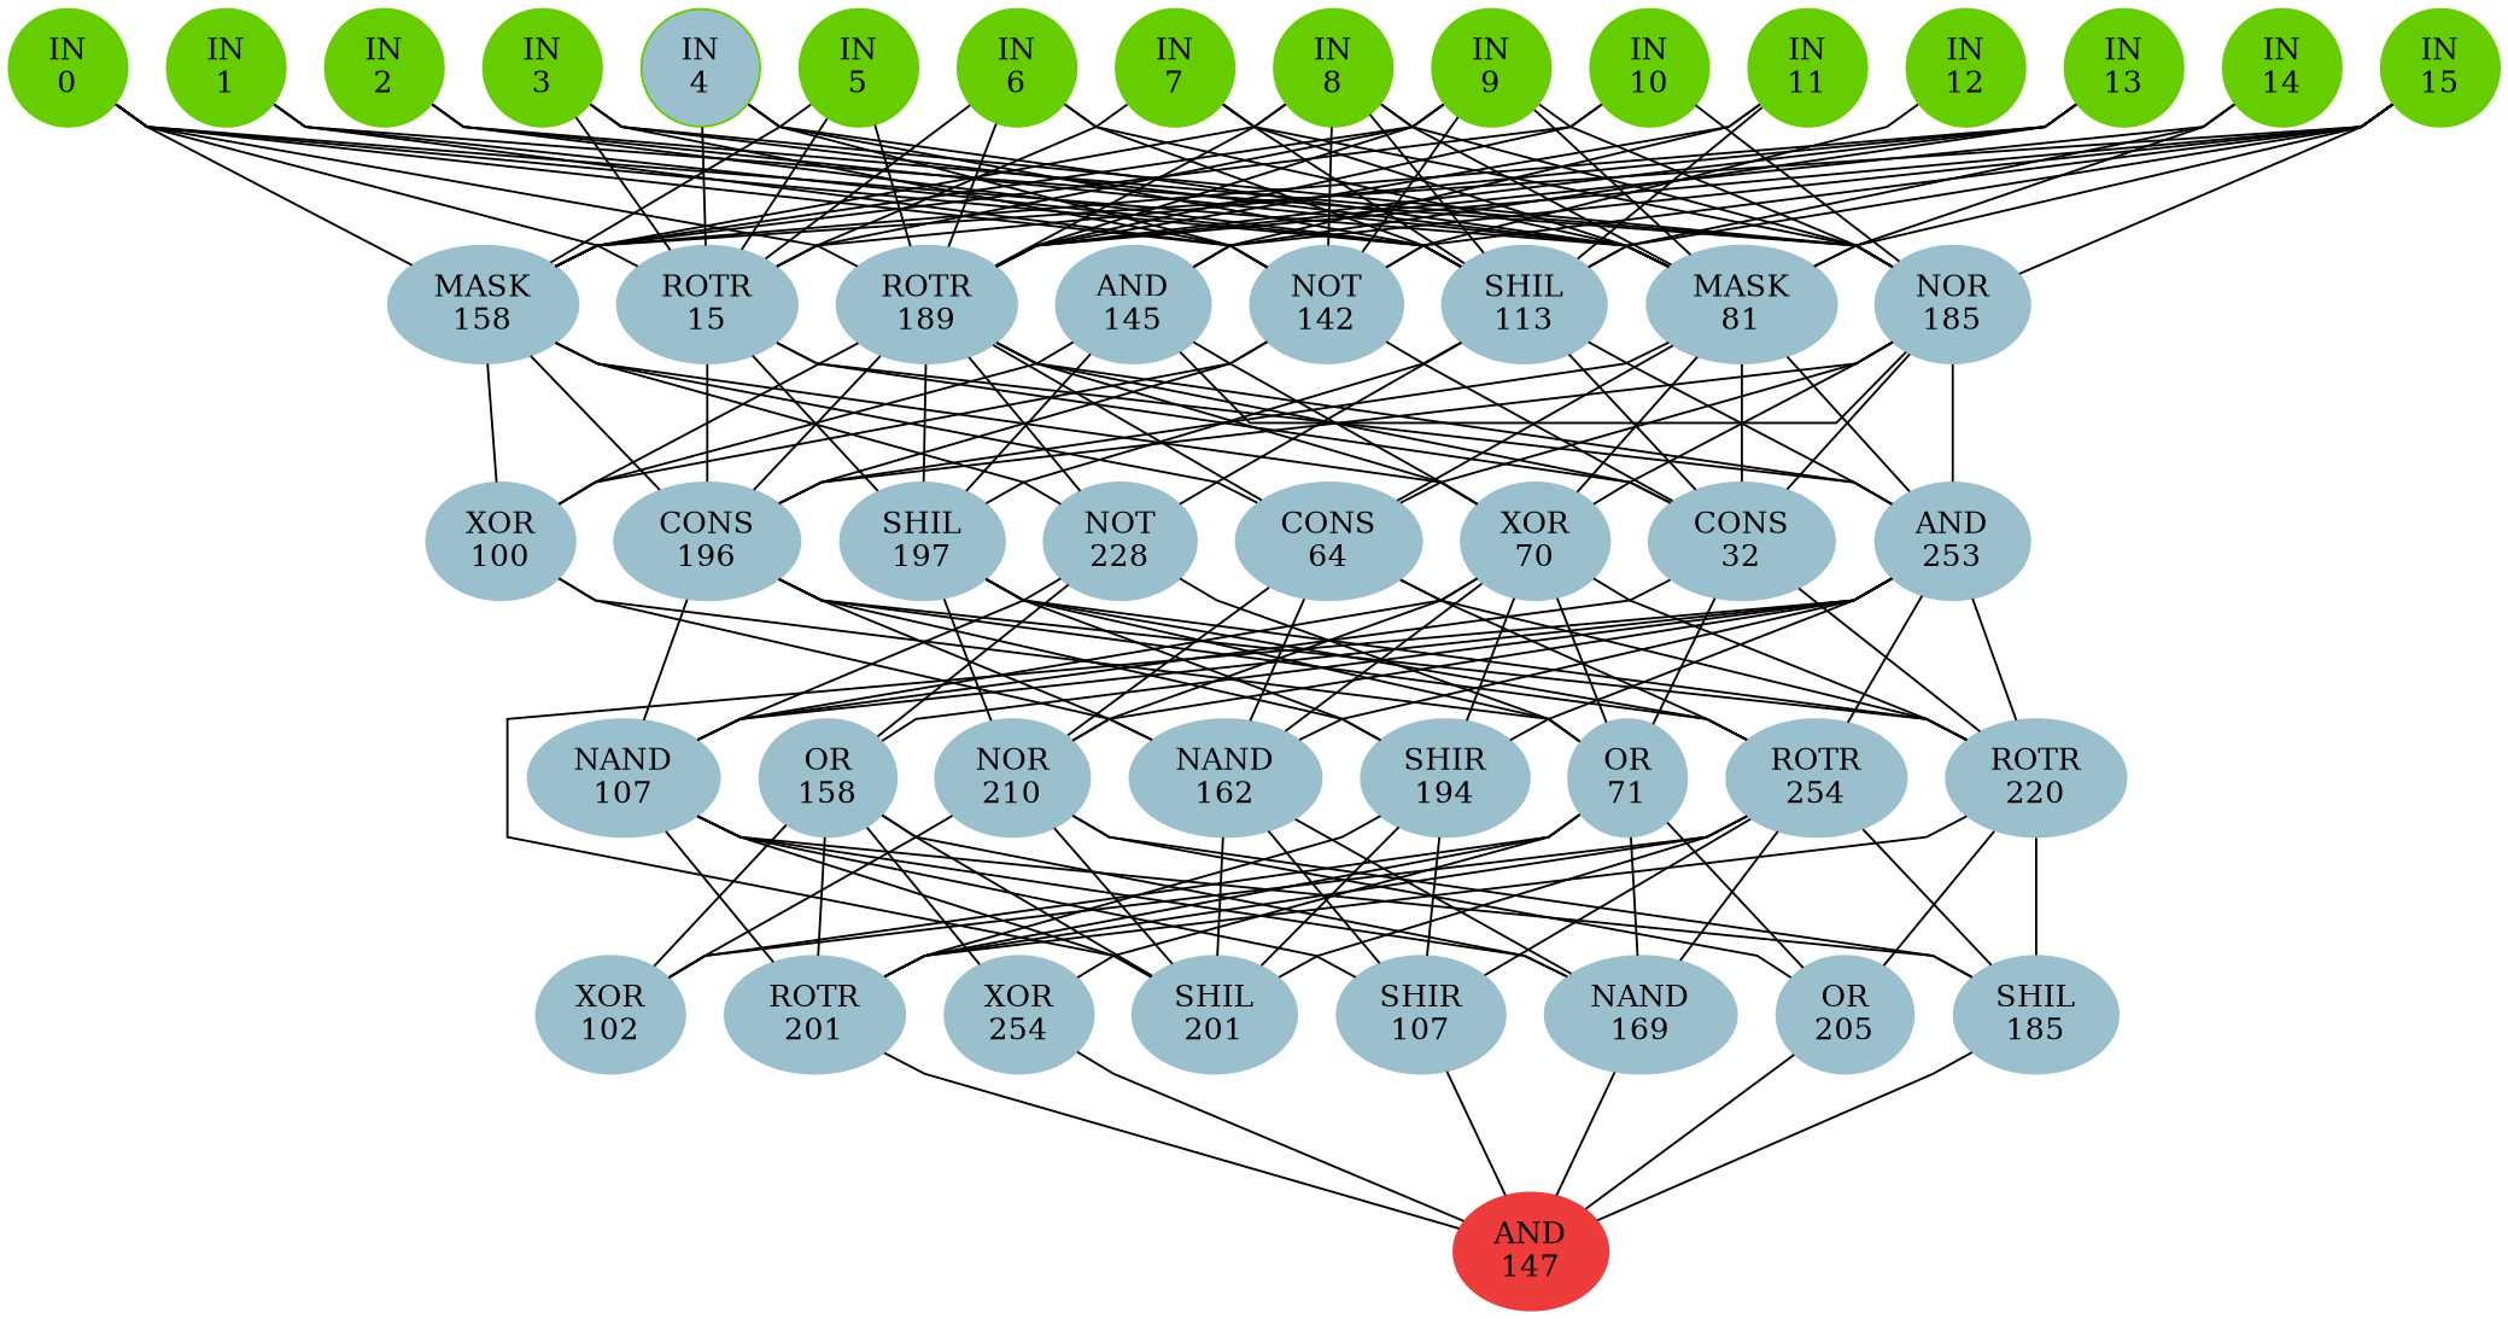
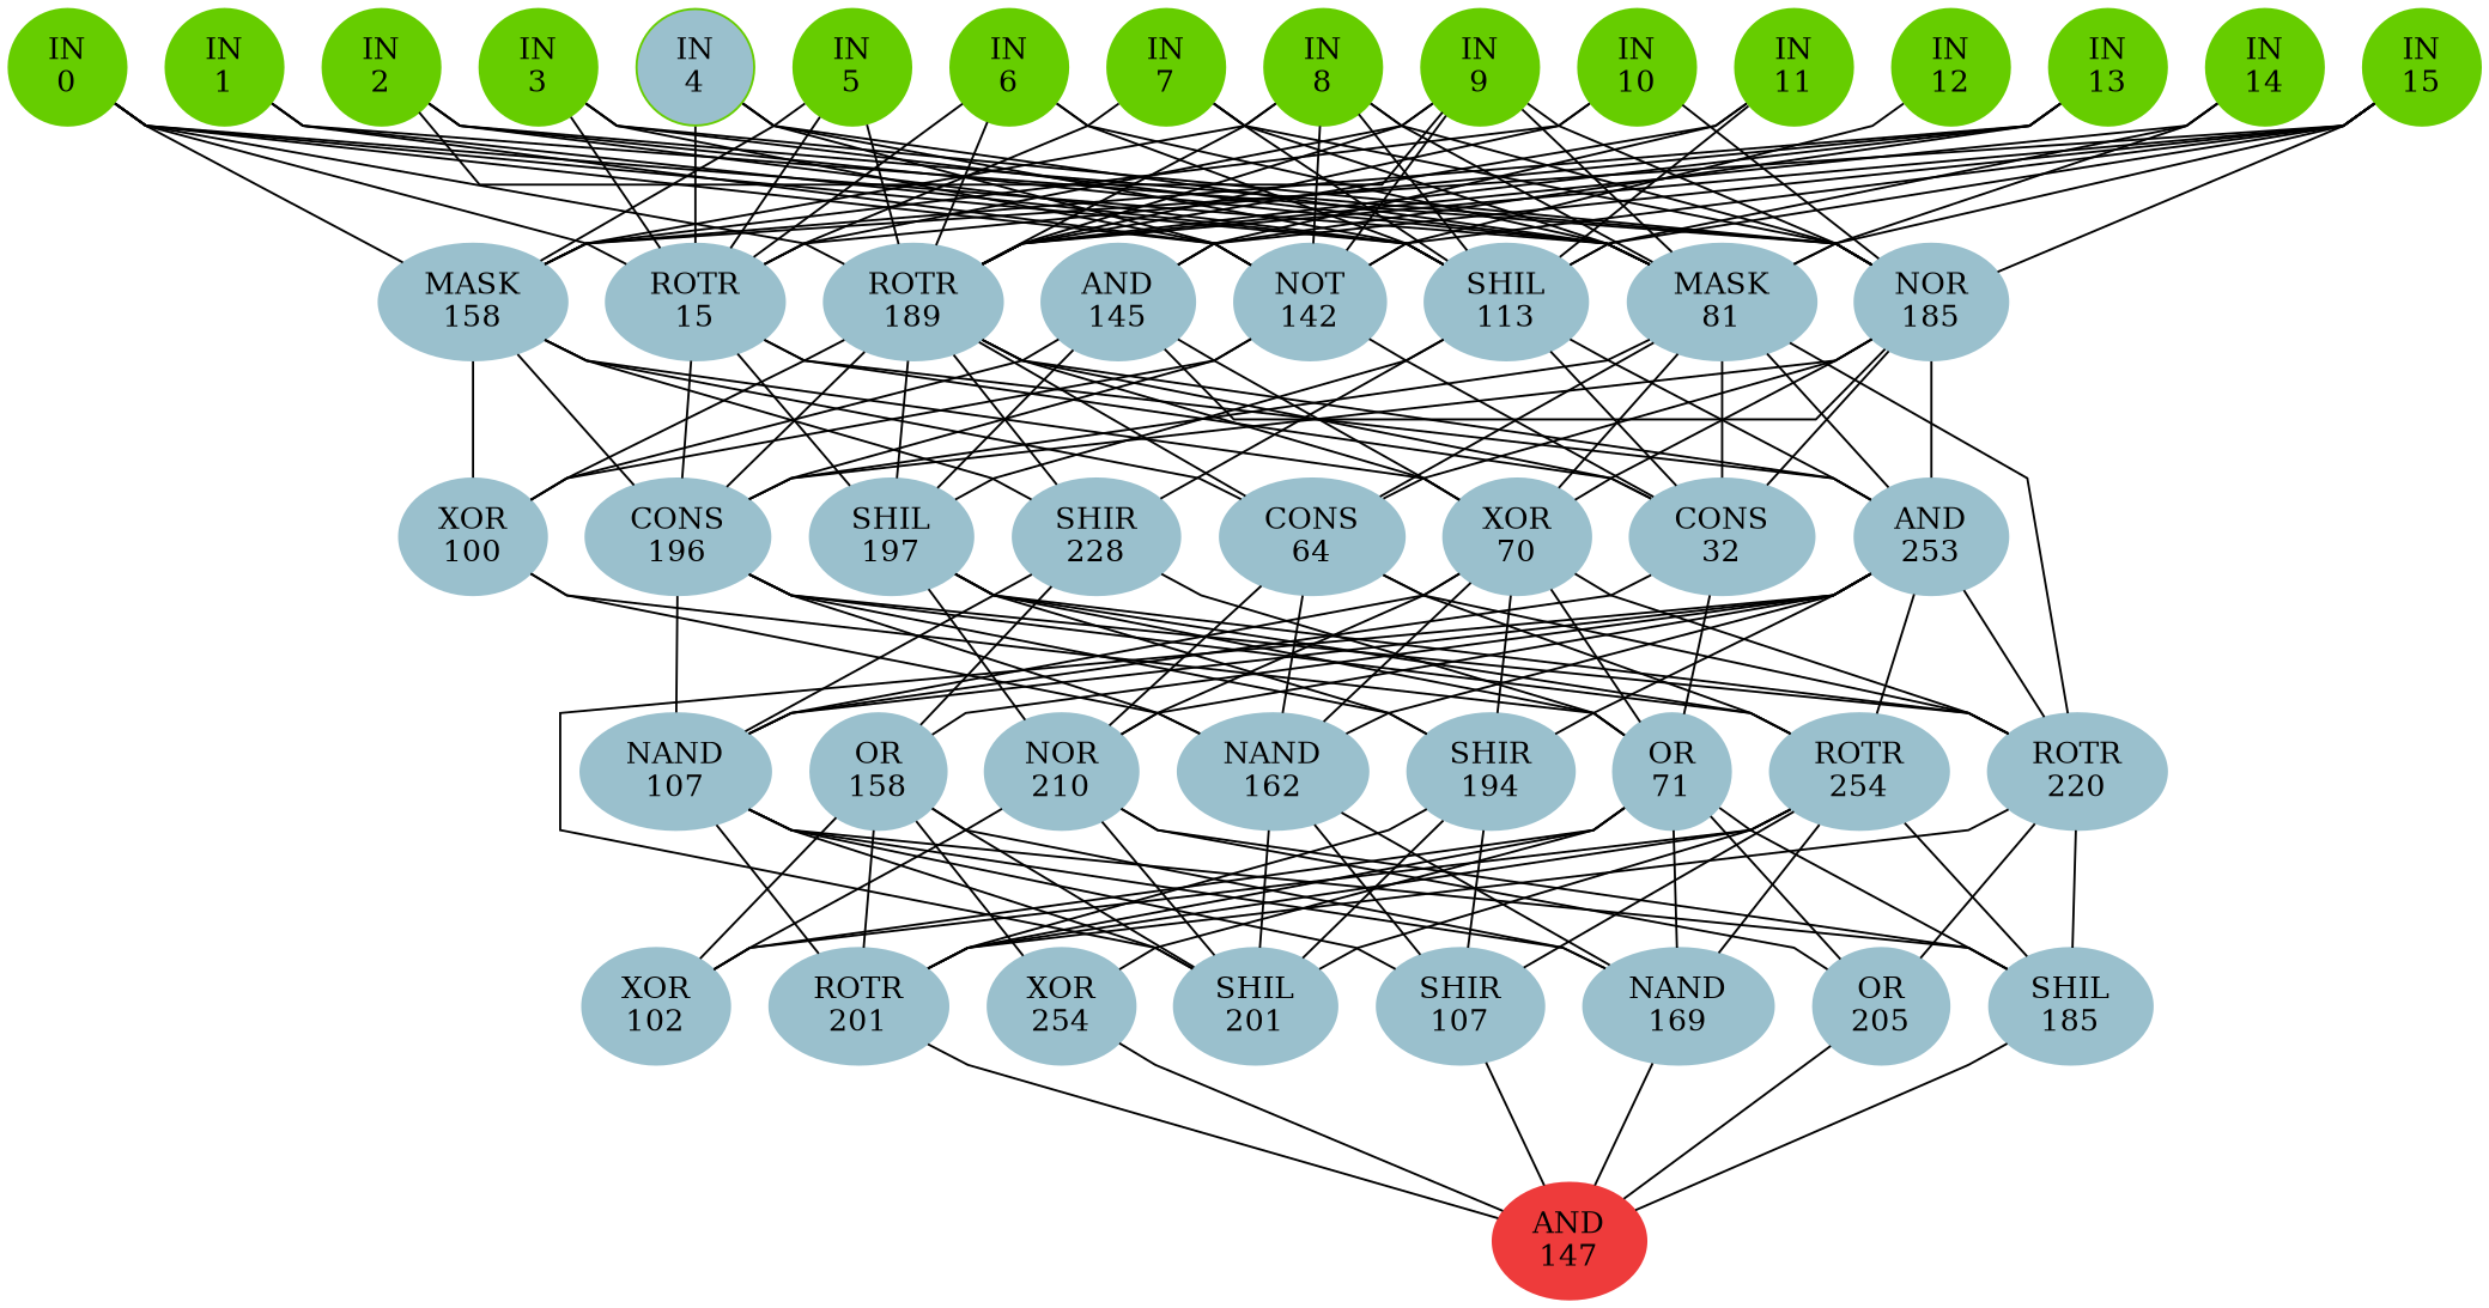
  graph {
    ordering=out
    rankdir=BT
    ranksep=0.75
    splines=polyline
    node [color=lightblue3 style=filled]
    edge [style=solid]
    n1 [color=chartreuse3 label="IN\n0"]
    n2 [color=chartreuse3 label="IN\n1"]
    n3 [color=chartreuse3 label="IN\n2"]
    n4 [color=chartreuse3 label="IN\n3"]
    n5 [color=chartreuse3 fillcolor=lightblue3 label="IN\n4"]
    n6 [color=chartreuse3 label="IN\n5"]
    n7 [color=chartreuse3 label="IN\n6"]
    n8 [color=chartreuse3 label="IN\n7"]
    n9 [color=chartreuse3 label="IN\n8"]
    n10 [color=chartreuse3 label="IN\n9"]
    n11 [color=chartreuse3 label="IN\n10"]
    n12 [color=chartreuse3 label="IN\n11"]
    n13 [color=chartreuse3 label="IN\n12"]
    n14 [color=chartreuse3 label="IN\n13"]
    n15 [color=chartreuse3 label="IN\n14"]
    n16 [color=chartreuse3 label="IN\n15"]
    n17 [label="MASK\n158"]
    n18 [label="ROTR\n15"]
    n19 [label="ROTR\n189"]
    n20 [label="AND\n145"]
    n21 [label="NOT\n142"]
    n22 [label="SHIL\n113"]
    n23 [label="MASK\n81"]
    n24 [label="NOR\n185"]
    n25 [label="XOR\n100"]
    n26 [label="CONS\n196"]
    n27 [label="SHIL\n197"]
-   n28 [label="NOT\n228"]
+   n28 [label="SHIR\n228"]
    n29 [label="CONS\n64"]
    n30 [label="XOR\n70"]
    n31 [label="CONS\n32"]
    n32 [label="AND\n253"]
    n33 [label="NAND\n107"]
    n34 [label="OR\n158"]
    n35 [label="NOR\n210"]
    n36 [label="NAND\n162"]
    n37 [label="SHIR\n194"]
    n38 [label="OR\n71"]
    n39 [label="ROTR\n254"]
    n40 [label="ROTR\n220"]
    n41 [label="XOR\n102"]
    n42 [label="ROTR\n201"]
    n43 [label="XOR\n254"]
    n44 [label="SHIL\n201"]
    n45 [label="SHIR\n107"]
    n46 [label="NAND\n169"]
    n47 [label="OR\n205"]
    n48 [label="SHIL\n185"]
    n49 [color=brown2 label="AND\n147"]
    subgraph sub_1 {
      rank=same
      n1
      n2
      n3
      n4
      n5
      n6
      n7
      n8
      n9
      n10
      n11
      n12
      n13
      n14
      n15
      n16
    }
    subgraph sub_2 {
      rank=same
      n17
      n18
      n19
      n20
      n21
      n22
      n23
      n24
    }
    subgraph sub_3 {
      rank=same
      n25
      n26
      n27
      n28
      n29
      n30
      n31
      n32
    }
    subgraph sub_4 {
      rank=same
      n33
      n34
      n35
      n36
      n37
      n38
      n39
      n40
    }
    subgraph sub_5 {
      rank=same
      n41
      n42
      n43
      n44
      n45
      n46
      n47
      n48
    }
    subgraph sub_6 {
      rank=same
      n49
    }
    n1 -- n2 [style=invis]
    n2 -- n3 [style=invis]
    n3 -- n4 [style=invis]
    n4 -- n5 [style=invis]
    n5 -- n6 [style=invis]
    n6 -- n7 [style=invis]
    n7 -- n8 [style=invis]
    n8 -- n9 [style=invis]
    n9 -- n10 [style=invis]
    n10 -- n11 [style=invis]
    n11 -- n12 [style=invis]
    n12 -- n13 [style=invis]
    n13 -- n14 [style=invis]
    n14 -- n15 [style=invis]
    n15 -- n16 [style=invis]
    n17 -- n1
    n17 -- n6
    n17 -- n9
-   n17 -- n10
+   n3 -- n10
    n17 -- n11
    n17 -- n14
    n17 -- n16
    n17 -- n18 [style=invis]
    n18 -- n1
    n18 -- n4
    n18 -- n5
    n18 -- n6
    n18 -- n7
    n18 -- n8
    n18 -- n10
    n18 -- n14
    n18 -- n19 [style=invis]
    n19 -- n1
    n19 -- n6
    n19 -- n7
    n19 -- n9
    n19 -- n10
    n19 -- n11
    n19 -- n12
    n19 -- n14
    n19 -- n15
    n19 -- n16
    n19 -- n20 [style=invis]
    n20 -- n12
    n20 -- n14
    n20 -- n16
    n20 -- n21 [style=invis]
    n20 -- n24
    n21 -- n1
    n21 -- n2
    n21 -- n4
    n21 -- n5
    n21 -- n9
    n21 -- n10
    n21 -- n13
    n21 -- n16
    n21 -- n22 [style=invis]
    n22 -- n1
    n22 -- n2
    n22 -- n3
    n22 -- n5
    n22 -- n7
    n22 -- n8
    n22 -- n9
    n22 -- n12
    n22 -- n15
    n22 -- n16
    n22 -- n23 [style=invis]
    n23 -- n1
    n23 -- n3
    n23 -- n4
    n23 -- n5
    n23 -- n7
    n23 -- n8
    n23 -- n9
    n23 -- n10
    n23 -- n15
    n23 -- n16
    n23 -- n24 [style=invis]
    n24 -- n2
    n24 -- n3
    n24 -- n4
    n24 -- n8
    n24 -- n9
    n24 -- n10
    n24 -- n11
    n24 -- n16
    n25 -- n17
    n25 -- n19
    n25 -- n20
    n25 -- n21
    n25 -- n26 [style=invis]
    n26 -- n17
    n26 -- n18
    n26 -- n19
    n26 -- n21
    n26 -- n23
    n26 -- n24
    n26 -- n27 [style=invis]
    n27 -- n18
    n27 -- n19
    n27 -- n20
    n27 -- n22
    n27 -- n28 [style=invis]
    n28 -- n17
    n28 -- n19
    n28 -- n22
    n28 -- n29 [style=invis]
    n29 -- n17
    n29 -- n19
    n29 -- n23
    n29 -- n24
    n29 -- n30 [style=invis]
    n30 -- n17
    n30 -- n19
    n30 -- n20
    n30 -- n23
    n30 -- n24
    n30 -- n31 [style=invis]
    n31 -- n18
    n31 -- n19
    n31 -- n21
    n31 -- n22
    n31 -- n23
    n31 -- n24
    n31 -- n32 [style=invis]
    n32 -- n18
    n32 -- n19
    n32 -- n22
    n32 -- n23
    n32 -- n24
    n33 -- n26
    n33 -- n28
    n33 -- n30
    n33 -- n31
    n33 -- n32
    n33 -- n34 [style=invis]
    n34 -- n28
    n34 -- n32
    n34 -- n35 [style=invis]
    n35 -- n27
    n35 -- n29
    n35 -- n30
    n35 -- n32
    n35 -- n36 [style=invis]
    n36 -- n25
    n36 -- n26
    n36 -- n29
    n36 -- n30
    n36 -- n32
    n36 -- n37 [style=invis]
    n37 -- n26
    n37 -- n27
    n37 -- n30
    n37 -- n32
    n37 -- n38 [style=invis]
    n38 -- n25
    n38 -- n27
    n38 -- n28
    n38 -- n30
    n38 -- n31
    n38 -- n39 [style=invis]
    n39 -- n26
    n39 -- n27
    n39 -- n29
    n39 -- n32
    n39 -- n40 [style=invis]
    n40 -- n26
    n40 -- n27
    n40 -- n29
    n40 -- n30
-   n40 -- n31
+   n40 -- n23
    n40 -- n32
    n41 -- n34
    n41 -- n35
    n41 -- n38
    n41 -- n39
    n41 -- n42 [style=invis]
    n42 -- n33
    n42 -- n34
    n42 -- n37
    n42 -- n38
    n42 -- n39
    n42 -- n40
    n42 -- n43 [style=invis]
    n43 -- n34
    n43 -- n38
    n43 -- n44 [style=invis]
    n44 -- n32
    n44 -- n33
    n44 -- n34
    n44 -- n35
    n44 -- n36
    n44 -- n37
    n44 -- n39
    n44 -- n45 [style=invis]
    n45 -- n33
    n45 -- n36
    n45 -- n37
    n45 -- n39
    n45 -- n46 [style=invis]
    n46 -- n33
    n46 -- n34
    n46 -- n36
    n46 -- n38
    n46 -- n39
    n46 -- n47 [style=invis]
    n47 -- n35
    n47 -- n38
    n47 -- n40
    n47 -- n48 [style=invis]
    n48 -- n33
    n48 -- n35
+   n48 -- n38
    n48 -- n39
    n48 -- n40
    n49 -- n42
    n49 -- n43
    n49 -- n45
    n49 -- n46
    n49 -- n47
    n49 -- n48
    n49 -- n49 [style=invis]
  }
